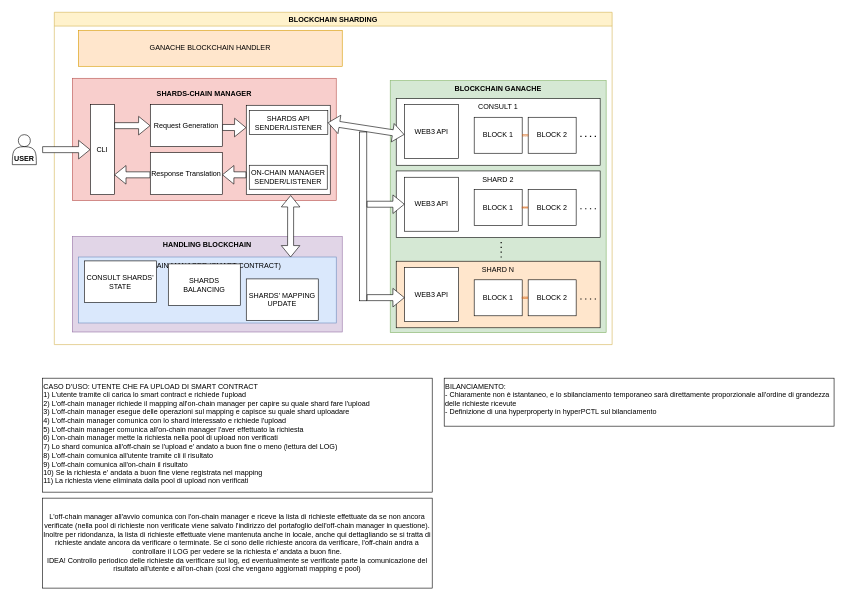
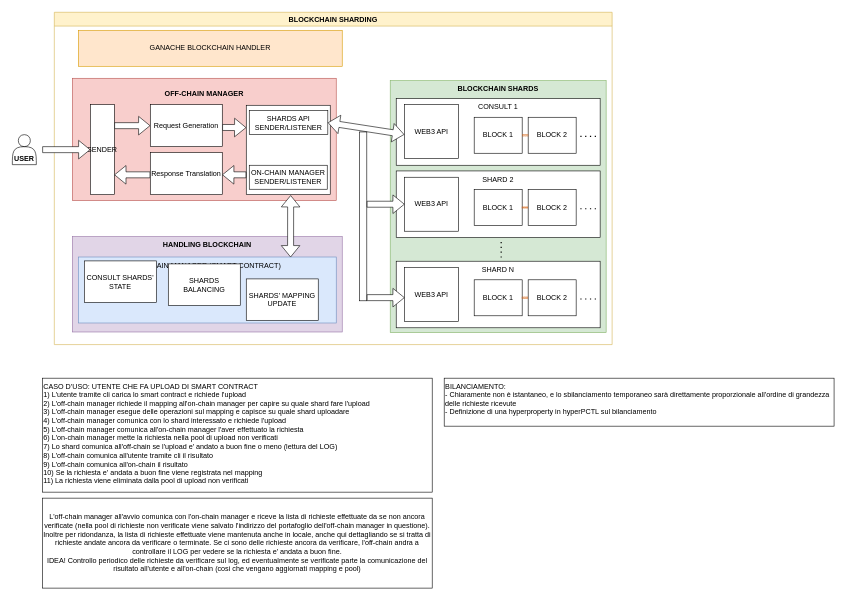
  <mxCell id="0" />
  <mxCell id="1" parent="0" />
  <mxCell id="2" value="BLOCKCHAIN SHARDING" style="swimlane;swimlaneFillColor=none;fillColor=#fff2cc;strokeColor=#d6b656;" parent="1" vertex="1"><mxGeometry x="90" y="20" width="930" height="554" as="geometry" /></mxCell>
  <mxCell id="3" value="GANACHE BLOCKCHAIN HANDLER" style="rounded=0;whiteSpace=wrap;html=1;fillColor=#ffe6cc;strokeColor=#d79b00;" parent="2" vertex="1"><mxGeometry x="40" y="30" width="440" height="60" as="geometry" /></mxCell>
- <mxCell id="4" value="&lt;b&gt;BLOCKCHAIN GANACHE&lt;/b&gt;" style="rounded=0;whiteSpace=wrap;html=1;verticalAlign=top;fillColor=#d5e8d4;strokeColor=#82b366;" parent="1" vertex="1"><mxGeometry x="650" y="134" width="360" height="420" as="geometry" /></mxCell>
- <mxCell id="5" value="&lt;p style=&quot;&quot;&gt;&lt;span style=&quot;background-color: initial; line-height: 1.3;&quot;&gt;SHARDS-CHAIN MANAGER&lt;/span&gt;&lt;/p&gt;" style="rounded=0;whiteSpace=wrap;html=1;align=center;verticalAlign=top;fontStyle=1;fillColor=#f8cecc;strokeColor=#b85450;" parent="1" vertex="1"><mxGeometry x="120" y="130" width="440" height="204" as="geometry" /></mxCell>
+ <mxCell id="4" value="&lt;b&gt;BLOCKCHAIN SHARDS&lt;/b&gt;" style="rounded=0;whiteSpace=wrap;html=1;verticalAlign=top;fillColor=#d5e8d4;strokeColor=#82b366;" parent="1" vertex="1"><mxGeometry x="650" y="134" width="360" height="420" as="geometry" /></mxCell>
+ <mxCell id="5" value="&lt;p style=&quot;&quot;&gt;&lt;span style=&quot;background-color: initial; line-height: 1.3;&quot;&gt;OFF-CHAIN MANAGER&lt;/span&gt;&lt;/p&gt;" style="rounded=0;whiteSpace=wrap;html=1;align=center;verticalAlign=top;fontStyle=1;fillColor=#f8cecc;strokeColor=#b85450;" parent="1" vertex="1"><mxGeometry x="120" y="130" width="440" height="204" as="geometry" /></mxCell>
  <mxCell id="6" value="USER" style="shape=actor;whiteSpace=wrap;html=1;verticalAlign=bottom;fontStyle=1" parent="1" vertex="1"><mxGeometry x="20" y="224" width="40" height="50" as="geometry" /></mxCell>
- <mxCell id="7" value="CLI" style="rounded=0;whiteSpace=wrap;html=1;" parent="1" vertex="1"><mxGeometry x="150" y="174" width="40" height="150" as="geometry" /></mxCell>
+ <mxCell id="7" value="SENDER" style="rounded=0;whiteSpace=wrap;html=1;" parent="1" vertex="1"><mxGeometry x="150" y="174" width="40" height="150" as="geometry" /></mxCell>
  <mxCell id="8" value="" style="shape=flexArrow;endArrow=classic;html=1;rounded=0;entryX=0;entryY=0.5;entryDx=0;entryDy=0;fillColor=default;" parent="1" target="7" edge="1"><mxGeometry width="50" height="50" relative="1" as="geometry"><mxPoint x="70" y="249" as="sourcePoint" /><mxPoint x="140" y="249" as="targetPoint" /></mxGeometry></mxCell>
  <mxCell id="9" value="Request Generation" style="rounded=0;whiteSpace=wrap;html=1;" parent="1" vertex="1"><mxGeometry x="250" y="174" width="120" height="70" as="geometry" /></mxCell>
  <mxCell id="10" value="" style="shape=flexArrow;endArrow=classic;html=1;rounded=0;fillColor=default;" parent="1" edge="1"><mxGeometry width="50" height="50" relative="1" as="geometry"><mxPoint x="190" y="209" as="sourcePoint" /><mxPoint x="250" y="209" as="targetPoint" /></mxGeometry></mxCell>
  <mxCell id="11" value="" style="shape=flexArrow;endArrow=classic;html=1;rounded=0;fillColor=default;" parent="1" edge="1"><mxGeometry width="50" height="50" relative="1" as="geometry"><mxPoint x="250" y="291" as="sourcePoint" /><mxPoint x="190" y="291" as="targetPoint" /></mxGeometry></mxCell>
  <mxCell id="12" value="WEB3 API CALLER" style="rounded=0;whiteSpace=wrap;html=1;verticalAlign=top;" parent="1" vertex="1"><mxGeometry x="410" y="175" width="140" height="149" as="geometry" /></mxCell>
  <mxCell id="13" value="Response Translation" style="rounded=0;whiteSpace=wrap;html=1;" parent="1" vertex="1"><mxGeometry x="250" y="254" width="120" height="70" as="geometry" /></mxCell>
  <mxCell id="14" value="SHARDS API SENDER/LISTENER" style="rounded=0;whiteSpace=wrap;html=1;" parent="1" vertex="1"><mxGeometry x="415" y="184" width="131" height="40" as="geometry" /></mxCell>
  <mxCell id="15" value="ON-CHAIN MANAGER SENDER/LISTENER" style="rounded=0;whiteSpace=wrap;html=1;" parent="1" vertex="1"><mxGeometry x="415" y="275" width="130" height="40" as="geometry" /></mxCell>
  <mxCell id="16" value="CONSULT 1" style="rounded=0;whiteSpace=wrap;html=1;verticalAlign=top;" parent="1" vertex="1"><mxGeometry x="660" y="164" width="340" height="111" as="geometry" /></mxCell>
  <mxCell id="17" value="" style="endArrow=none;dashed=1;html=1;dashPattern=1 3;strokeWidth=2;rounded=0;" parent="1" edge="1"><mxGeometry width="50" height="50" relative="1" as="geometry"><mxPoint x="835" y="403" as="sourcePoint" /><mxPoint x="835" y="433" as="targetPoint" /></mxGeometry></mxCell>
  <mxCell id="18" value="HANDLING BLOCKCHAIN" style="rounded=0;whiteSpace=wrap;html=1;verticalAlign=top;fontStyle=1;fillColor=#e1d5e7;strokeColor=#9673a6;" parent="1" vertex="1"><mxGeometry x="120" y="394" width="450" height="159" as="geometry" /></mxCell>
  <mxCell id="19" value="ON-CHAIN MANAGER (SMART CONTRACT)" style="rounded=0;whiteSpace=wrap;html=1;verticalAlign=top;fillColor=#dae8fc;strokeColor=#6c8ebf;" parent="1" vertex="1"><mxGeometry x="130" y="428" width="430" height="110" as="geometry" /></mxCell>
  <mxCell id="20" value="BLOCK 1" style="rounded=0;whiteSpace=wrap;html=1;" parent="1" vertex="1"><mxGeometry x="790" y="195" width="80" height="60" as="geometry" /></mxCell>
  <mxCell id="21" value="BLOCK 2" style="rounded=0;whiteSpace=wrap;html=1;" parent="1" vertex="1"><mxGeometry x="880" y="195" width="80" height="60" as="geometry" /></mxCell>
  <mxCell id="22" value="" style="endArrow=none;dashed=1;html=1;dashPattern=1 3;strokeWidth=2;rounded=0;fillColor=default;" parent="1" edge="1"><mxGeometry width="50" height="50" relative="1" as="geometry"><mxPoint x="967" y="227" as="sourcePoint" /><mxPoint x="993" y="227" as="targetPoint" /></mxGeometry></mxCell>
  <mxCell id="23" value="WEB3 API" style="rounded=0;whiteSpace=wrap;html=1;" parent="1" vertex="1"><mxGeometry x="674" y="174" width="90" height="90" as="geometry" /></mxCell>
  <mxCell id="24" value="SHARD 2" style="rounded=0;whiteSpace=wrap;html=1;verticalAlign=top;" parent="1" vertex="1"><mxGeometry x="660" y="284.5" width="340" height="111" as="geometry" /></mxCell>
  <mxCell id="25" value="BLOCK 1" style="rounded=0;whiteSpace=wrap;html=1;" parent="1" vertex="1"><mxGeometry x="790" y="315.5" width="80" height="60" as="geometry" /></mxCell>
  <mxCell id="26" value="BLOCK 2" style="rounded=0;whiteSpace=wrap;html=1;" parent="1" vertex="1"><mxGeometry x="880" y="315.5" width="80" height="60" as="geometry" /></mxCell>
  <mxCell id="27" value="" style="endArrow=none;dashed=1;html=1;dashPattern=1 3;strokeWidth=2;rounded=0;fillColor=default;" parent="1" edge="1"><mxGeometry width="50" height="50" relative="1" as="geometry"><mxPoint x="967" y="347.5" as="sourcePoint" /><mxPoint x="993" y="347.5" as="targetPoint" /></mxGeometry></mxCell>
- <mxCell id="28" value="SHARD N" style="rounded=0;whiteSpace=wrap;html=1;verticalAlign=top;fillColor=#ffe6cc;" parent="1" vertex="1"><mxGeometry x="660" y="435" width="340" height="111" as="geometry" /></mxCell>
+ <mxCell id="28" value="SHARD N" style="rounded=0;whiteSpace=wrap;html=1;verticalAlign=top;" parent="1" vertex="1"><mxGeometry x="660" y="435" width="340" height="111" as="geometry" /></mxCell>
  <mxCell id="29" value="BLOCK 1" style="rounded=0;whiteSpace=wrap;html=1;" parent="1" vertex="1"><mxGeometry x="790" y="466" width="80" height="60" as="geometry" /></mxCell>
  <mxCell id="30" value="BLOCK 2" style="rounded=0;whiteSpace=wrap;html=1;" parent="1" vertex="1"><mxGeometry x="880" y="466" width="80" height="60" as="geometry" /></mxCell>
  <mxCell id="31" value="" style="endArrow=none;dashed=1;html=1;dashPattern=1 3;strokeWidth=2;rounded=0;fillColor=default;" parent="1" edge="1"><mxGeometry width="50" height="50" relative="1" as="geometry"><mxPoint x="967" y="498" as="sourcePoint" /><mxPoint x="993" y="498" as="targetPoint" /></mxGeometry></mxCell>
  <mxCell id="32" value="" style="sketch=0;outlineConnect=0;fontColor=#232F3E;gradientColor=none;fillColor=#D45B07;strokeColor=none;dashed=0;verticalLabelPosition=bottom;verticalAlign=top;align=center;html=1;fontSize=12;fontStyle=0;aspect=fixed;shape=mxgraph.aws4.blockchain_resource;" parent="1" vertex="1"><mxGeometry x="869.55" y="223.39" width="10.91" height="3.22" as="geometry" /></mxCell>
  <mxCell id="33" value="SHARDS' MAPPING&lt;br&gt;UPDATE" style="rounded=0;whiteSpace=wrap;html=1;" parent="1" vertex="1"><mxGeometry x="410" y="464.5" width="120" height="69" as="geometry" /></mxCell>
  <mxCell id="34" value="" style="shape=flexArrow;endArrow=classic;html=1;rounded=0;fillColor=default;entryX=0;entryY=0.25;entryDx=0;entryDy=0;" parent="1" target="12" edge="1"><mxGeometry width="50" height="50" relative="1" as="geometry"><mxPoint x="370" y="212" as="sourcePoint" /><mxPoint x="420" y="185" as="targetPoint" /></mxGeometry></mxCell>
  <mxCell id="35" value="" style="shape=flexArrow;endArrow=classic;html=1;rounded=0;fillColor=default;entryX=0.999;entryY=0.227;entryDx=0;entryDy=0;entryPerimeter=0;" parent="1" edge="1"><mxGeometry width="50" height="50" relative="1" as="geometry"><mxPoint x="410" y="291" as="sourcePoint" /><mxPoint x="369.88" y="290.89" as="targetPoint" /></mxGeometry></mxCell>
  <mxCell id="36" value="" style="shape=flexArrow;endArrow=classic;startArrow=classic;html=1;rounded=0;fillColor=default;entryX=-0.006;entryY=0.553;entryDx=0;entryDy=0;entryPerimeter=0;exitX=1;exitY=0.5;exitDx=0;exitDy=0;" parent="1" source="14" target="23" edge="1"><mxGeometry width="100" height="100" relative="1" as="geometry"><mxPoint x="550" y="305" as="sourcePoint" /><mxPoint x="650" y="205" as="targetPoint" /></mxGeometry></mxCell>
  <mxCell id="37" value="WEB3 API" style="rounded=0;whiteSpace=wrap;html=1;" parent="1" vertex="1"><mxGeometry x="674" y="295" width="90" height="90" as="geometry" /></mxCell>
  <mxCell id="38" value="WEB3 API" style="rounded=0;whiteSpace=wrap;html=1;" parent="1" vertex="1"><mxGeometry x="674" y="445.5" width="90" height="90" as="geometry" /></mxCell>
  <mxCell id="39" value="" style="rounded=0;whiteSpace=wrap;html=1;" parent="1" vertex="1"><mxGeometry x="599" y="219.5" width="12" height="281.5" as="geometry" /></mxCell>
  <mxCell id="40" value="" style="shape=flexArrow;endArrow=classic;html=1;rounded=0;fillColor=default;" parent="1" target="37" edge="1"><mxGeometry width="50" height="50" relative="1" as="geometry"><mxPoint x="611" y="340" as="sourcePoint" /><mxPoint x="660" y="317" as="targetPoint" /></mxGeometry></mxCell>
  <mxCell id="41" value="" style="shape=flexArrow;endArrow=classic;html=1;rounded=0;fillColor=default;" parent="1" edge="1"><mxGeometry width="50" height="50" relative="1" as="geometry"><mxPoint x="611" y="495.71" as="sourcePoint" /><mxPoint x="674" y="495.71" as="targetPoint" /></mxGeometry></mxCell>
  <mxCell id="42" value="" style="shape=flexArrow;endArrow=classic;startArrow=classic;html=1;rounded=0;fillColor=default;exitX=0.823;exitY=0.004;exitDx=0;exitDy=0;exitPerimeter=0;" parent="1" source="19" edge="1"><mxGeometry width="100" height="100" relative="1" as="geometry"><mxPoint x="482.72" y="430.87" as="sourcePoint" /><mxPoint x="484" y="325" as="targetPoint" /></mxGeometry></mxCell>
  <mxCell id="43" value="" style="sketch=0;outlineConnect=0;fontColor=#232F3E;gradientColor=none;fillColor=#D45B07;strokeColor=none;dashed=0;verticalLabelPosition=bottom;verticalAlign=top;align=center;html=1;fontSize=12;fontStyle=0;aspect=fixed;shape=mxgraph.aws4.blockchain_resource;" parent="1" vertex="1"><mxGeometry x="869.09" y="343.89" width="10.91" height="3.22" as="geometry" /></mxCell>
  <mxCell id="44" value="" style="sketch=0;outlineConnect=0;fontColor=#232F3E;gradientColor=none;fillColor=#D45B07;strokeColor=none;dashed=0;verticalLabelPosition=bottom;verticalAlign=top;align=center;html=1;fontSize=12;fontStyle=0;aspect=fixed;shape=mxgraph.aws4.blockchain_resource;" parent="1" vertex="1"><mxGeometry x="869.09" y="494.39" width="10.91" height="3.22" as="geometry" /></mxCell>
  <mxCell id="45" value="CASO D'USO: UTENTE CHE FA UPLOAD DI SMART CONTRACT&lt;br&gt;1) L'utente tramite cli carica lo smart contract e richiede l'upload&lt;br&gt;2) L'off-chain manager richiede il mapping all'on-chain manager per capire su quale shard fare l'upload&lt;br&gt;3) L'off-chain manager esegue delle operazioni sul mapping e capisce su quale shard uploadare&lt;br&gt;4) L'off-chain manager comunica con lo shard interessato e richiede l'upload&lt;br&gt;5) L'off-chain manager comunica all'on-chain manager l'aver effettuato la richiesta&lt;br&gt;6) L'on-chain manager mette la richiesta nella pool di upload non verificati&lt;br&gt;7) Lo shard comunica all'off-chain se l'upload e' andato a buon fine o meno (lettura del LOG)&lt;br&gt;8) L'off-chain comunica all'utente tramite cli il risultato&lt;br&gt;9) L'off-chain comunica all'on-chain il risultato&lt;br&gt;10) Se la richiesta e' andata a buon fine viene registrata nel mapping&lt;br&gt;11) La richiesta viene eliminata dalla pool di upload non verificati" style="rounded=0;whiteSpace=wrap;html=1;verticalAlign=top;align=left;" parent="1" vertex="1"><mxGeometry x="70" y="630" width="650" height="190" as="geometry" /></mxCell>
  <mxCell id="46" value="L'off-chain manager all'avvio comunica con l'on-chain manager e riceve la lista di richieste effettuate da se non ancora verificate (nella pool di richieste non verificate viene salvato l'indirizzo del portafoglio dell'off-chain manager in questione). Inoltre per ridondanza, la lista di richieste effettuate viene mantenuta anche in locale, anche qui dettagliando se si tratta di richieste andate ancora da verificare o terminate. Se ci sono delle richieste ancora da verificare, l'off-chain andra a controllare il LOG per vedere se la richiesta e' andata a buon fine.&lt;br&gt;IDEA! Controllo periodico delle richieste da verificare sul log, ed eventualmente se verificate parte la comunicazione del risultato all'utente e all'on-chain (cosi che vengano aggiornati mapping e pool)&lt;br&gt;" style="rounded=0;whiteSpace=wrap;html=1;" parent="1" vertex="1"><mxGeometry x="70" y="830" width="650" height="150" as="geometry" /></mxCell>
  <mxCell id="47" value="BILANCIAMENTO:&lt;br&gt;- Chiaramente non è istantaneo, e lo sbilanciamento temporaneo sarà direttamente proporzionale all'ordine di grandezza delle richieste ricevute&lt;br&gt;- Definizione di una hyperproperty in hyperPCTL sul bilanciamento" style="rounded=0;whiteSpace=wrap;html=1;verticalAlign=top;align=left;" parent="1" vertex="1"><mxGeometry x="740" y="630" width="650" height="80" as="geometry" /></mxCell>
  <mxCell id="48" value="SHARDS BALANCING" style="rounded=0;whiteSpace=wrap;html=1;" parent="1" vertex="1"><mxGeometry x="280" y="439.5" width="120" height="69" as="geometry" /></mxCell>
  <mxCell id="49" value="CONSULT SHARDS' STATE" style="rounded=0;whiteSpace=wrap;html=1;" parent="1" vertex="1"><mxGeometry x="140" y="434.5" width="120" height="69" as="geometry" /></mxCell>
